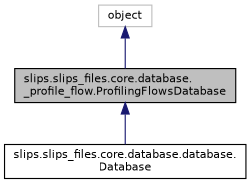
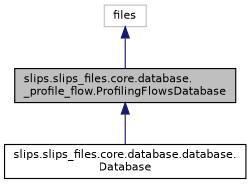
  digraph {
    node [color=black fontname=Helvetica fontsize=10 shape=record]
    edge [color=midnightblue dir=back fontname=Helvetica fontsize=10 labelfontname=Helvetica labelfontsize=10 style=solid]
    n1 [fillcolor=grey75 fontcolor=black height=0.2 label="slips.slips_files.core.database.\l_profile_flow.ProfilingFlowsDatabase" style=filled width=0.4]
    n2 [height=0.2 label="slips.slips_files.core.database.database.\lDatabase" width=0.4]
-   n3 [color=grey75 height=0.2 label=object width=0.4]
+   n3 [color=grey75 height=0.2 label=files width=0.4]
    n1 -> n2
    n3 -> n1
  }
